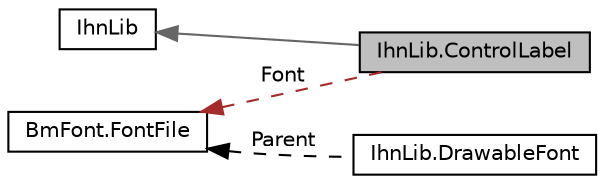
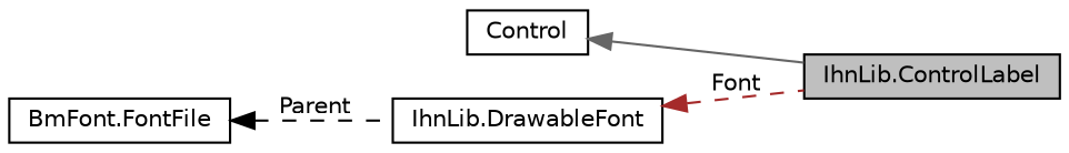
  digraph {
    rankdir=LR
    node [color=black fillcolor=white fontname=Helvetica fontsize=10 shape=record style=filled]
    edge [dir=back fontname=Helvetica fontsize=10 labelfontname=Helvetica labelfontsize=10 style=dashed]
    n1 [fillcolor=grey75 fontcolor=black height=0.2 label="IhnLib.ControlLabel" width=0.4]
-   n2 [height=0.2 label=IhnLib width=0.4]
+   n2 [height=0.2 label=Control width=0.4]
    n3 [height=0.2 label="IhnLib.DrawableFont" width=0.4]
    n4 [height=0.2 label="BmFont.FontFile" width=0.4]
    n2 -> n1 [color=gray40 style=solid]
-   n4 -> n1 [color=brown label=" Font"]
+   n3 -> n1 [color=brown label=" Font"]
    n4 -> n3 [color=black label=" Parent"]
  }
